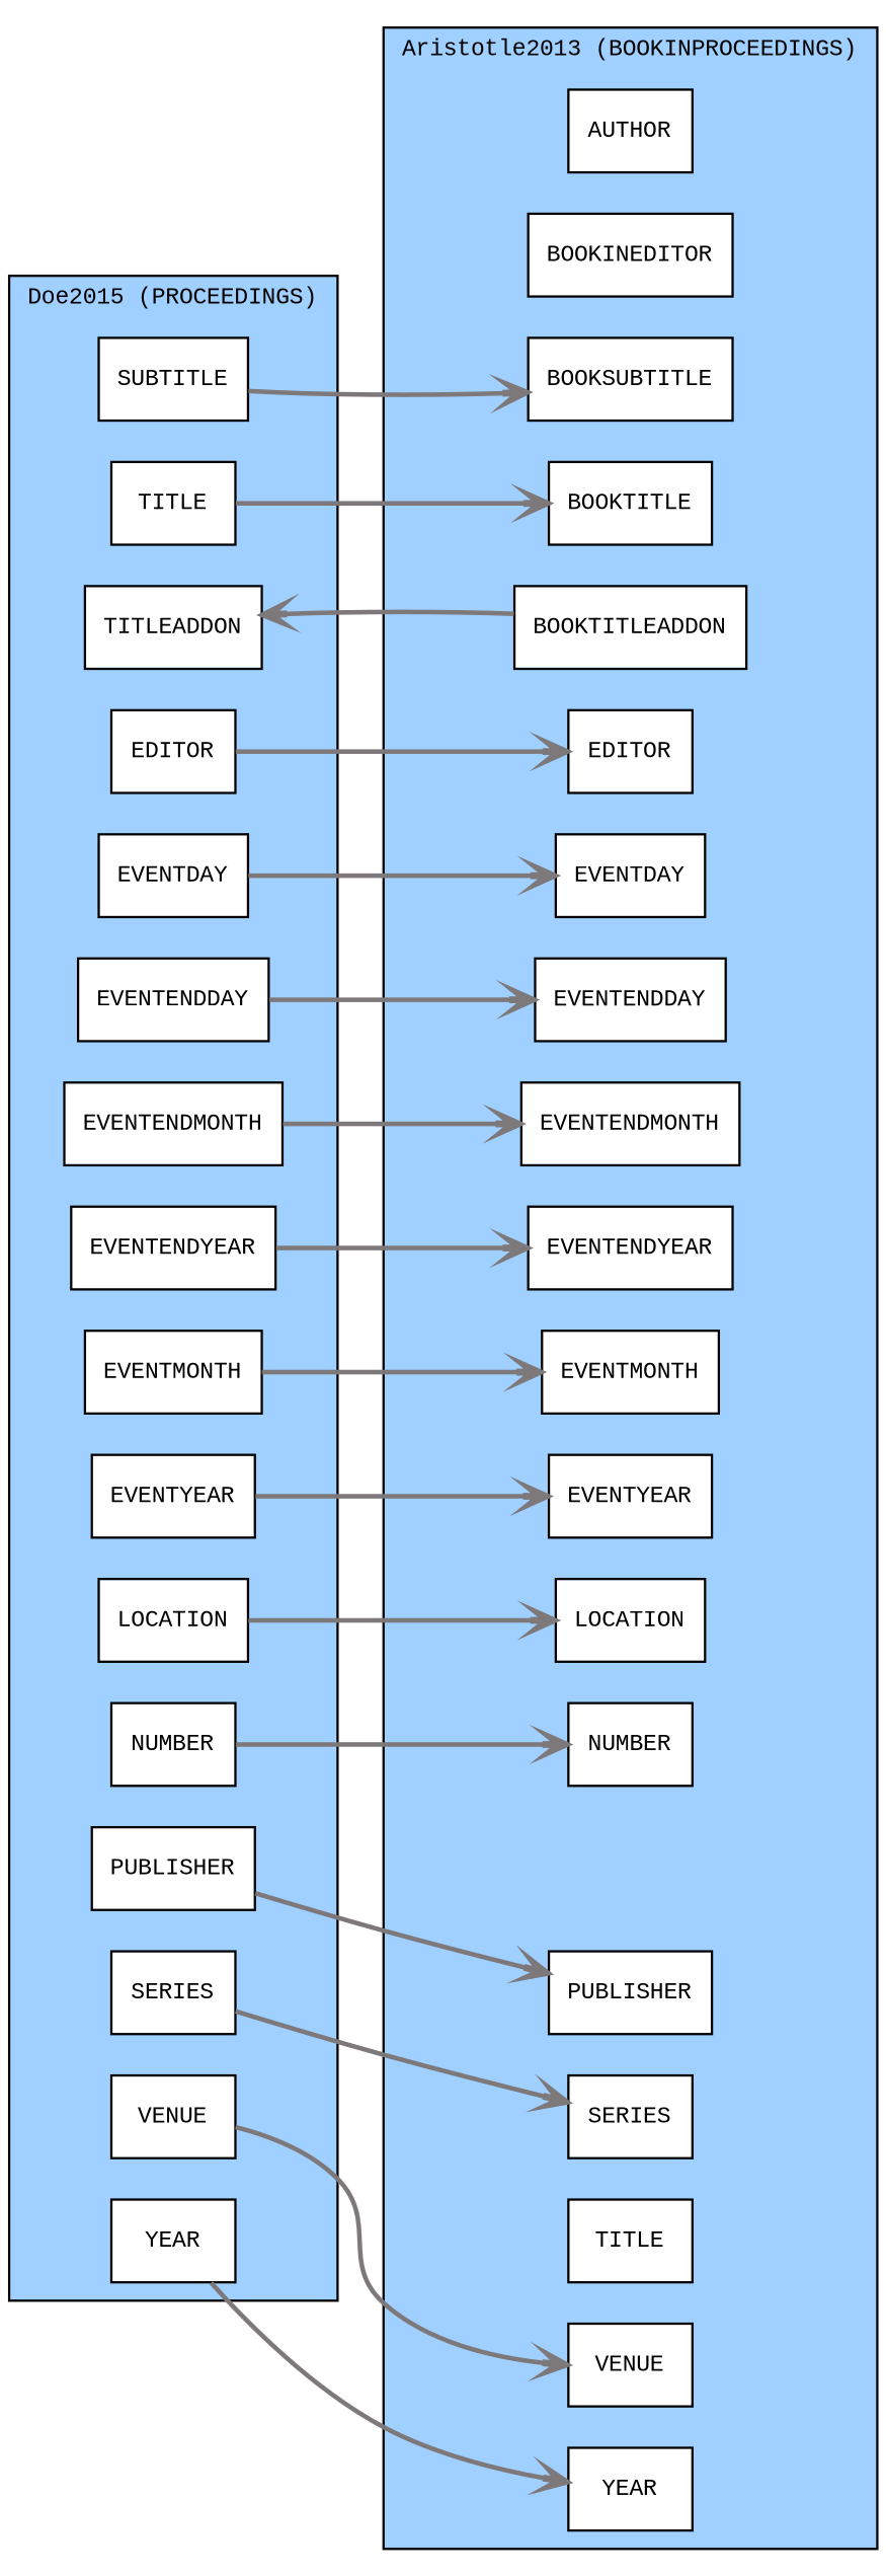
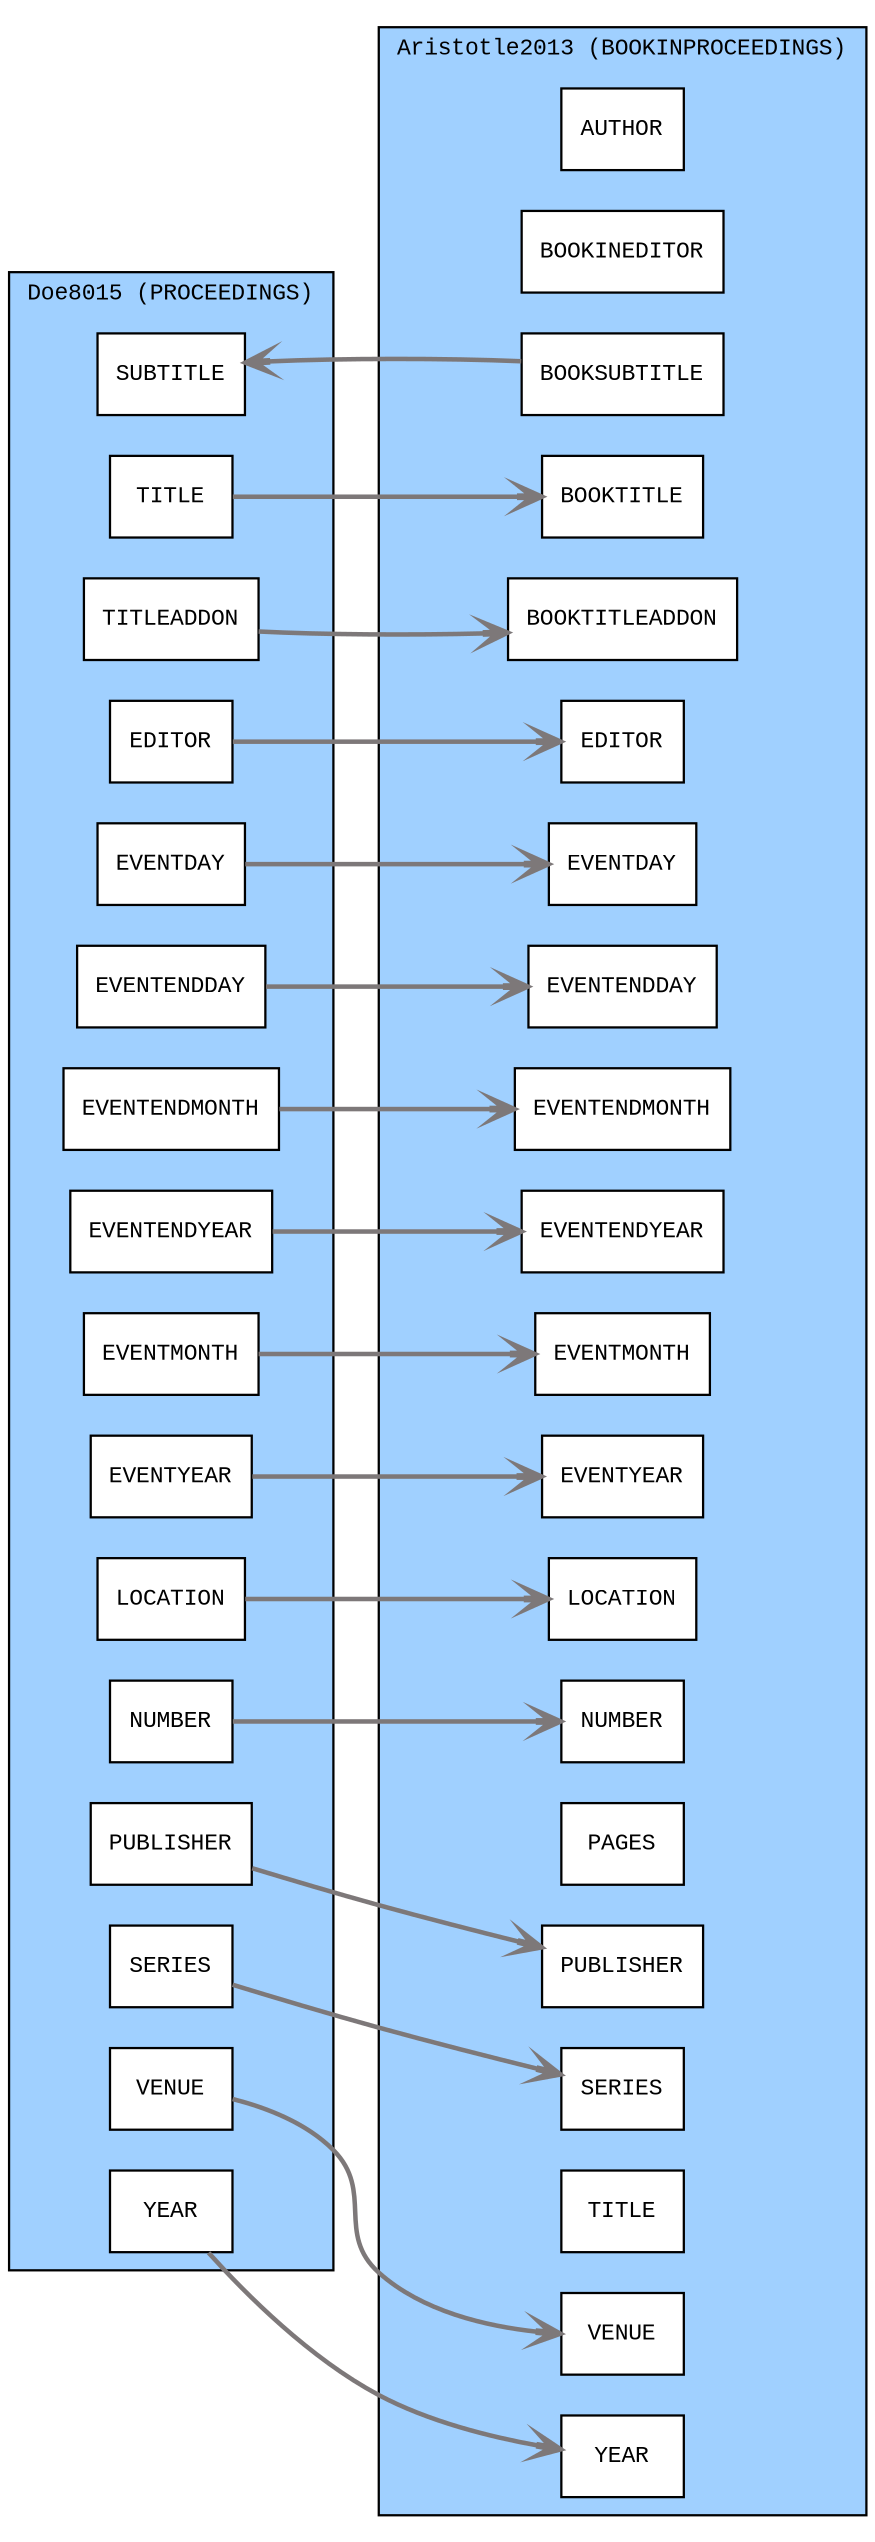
  digraph {
    compound=true
    fontname="Liberation Mono"
    rankdir=LR
    style=filled
    node [fillcolor=white fontname="Liberation Mono" fontsize=10 shape=box style=filled]
    edge [arrowhead=open color="#7d7879" fontname="Liberation Mono" penwidth=2.0]
    n1 [label=AUTHOR]
    n2 [label=BOOKINEDITOR]
    n3 [label=BOOKSUBTITLE]
    n4 [label=BOOKTITLE]
    n5 [label=BOOKTITLEADDON]
    n6 [label=EDITOR]
    n7 [label=EVENTDAY]
    n8 [label=EVENTENDDAY]
    n9 [label=EVENTENDMONTH]
    n10 [label=EVENTENDYEAR]
    n11 [label=EVENTMONTH]
    n12 [label=EVENTYEAR]
    n13 [label=LOCATION]
    n14 [label=NUMBER]
+   n15 [label=PAGES]
    n16 [label=PUBLISHER]
    n17 [label=SERIES]
    n18 [label=TITLE]
    n19 [label=VENUE]
    n20 [label=YEAR]
    n21 [label=EDITOR]
    n22 [label=EVENTDAY]
    n23 [label=EVENTENDDAY]
    n24 [label=EVENTENDMONTH]
    n25 [label=EVENTENDYEAR]
    n26 [label=EVENTMONTH]
    n27 [label=EVENTYEAR]
    n28 [label=LOCATION]
    n29 [label=NUMBER]
    n30 [label=PUBLISHER]
    n31 [label=SERIES]
    n32 [label=SUBTITLE]
    n33 [label=TITLE]
    n34 [label=TITLEADDON]
    n35 [label=VENUE]
    n36 [label=YEAR]
    subgraph cluster_1 {
      fillcolor="#a0d0ff"
      fontsize=10
      label="Aristotle2013 (BOOKINPROCEEDINGS)"
      n1
      n2
      n3
      n4
      n5
      n6
      n7
      n8
      n9
      n10
      n11
      n12
      n13
      n14
+     n15
      n16
      n17
      n18
      n19
      n20
    }
    subgraph cluster_2 {
      fillcolor="#a0d0ff"
      fontsize=10
-     label="Doe2015 (PROCEEDINGS)"
+     label="Doe8015 (PROCEEDINGS)"
      n21
      n22
      n23
      n24
      n25
      n26
      n27
      n28
      n29
      n30
      n31
      n32
      n33
      n34
      n35
      n36
    }
    n21 -> n6
    n22 -> n7
    n23 -> n8
    n24 -> n9
    n25 -> n10
    n26 -> n11
    n27 -> n12
    n28 -> n13
    n29 -> n14
    n30 -> n16
    n31 -> n17
-   n32 -> n3
+   n3 -> n32
    n33 -> n4
-   n5 -> n34
+   n34 -> n5
    n35 -> n19
    n36 -> n20
  }
